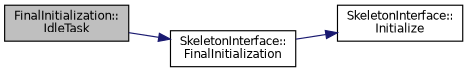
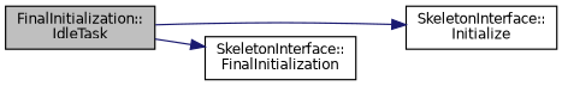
  digraph {
    rankdir=LR
    node [color=black fillcolor=white fontname=Helvetica fontsize=10 shape=record style=filled]
    edge [color=midnightblue fontname=Helvetica fontsize=10 labelfontname=Helvetica labelfontsize=10 style=solid]
    n1 [fillcolor=grey75 fontcolor=black height=0.2 label="FinalInitialization::\lIdleTask" width=0.4]
    n2 [height=0.2 label="SkeletonInterface::\lInitialize" width=0.4]
    n3 [height=0.2 label="SkeletonInterface::\lFinalInitialization" width=0.4]
-   n3 -> n2
+   n1 -> n2
    n1 -> n3
  }
